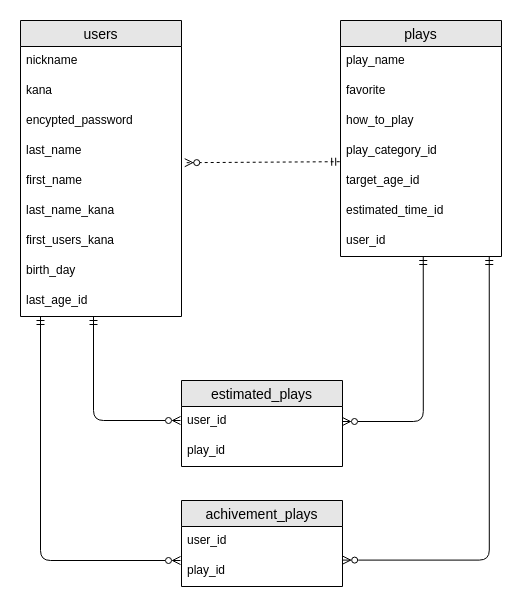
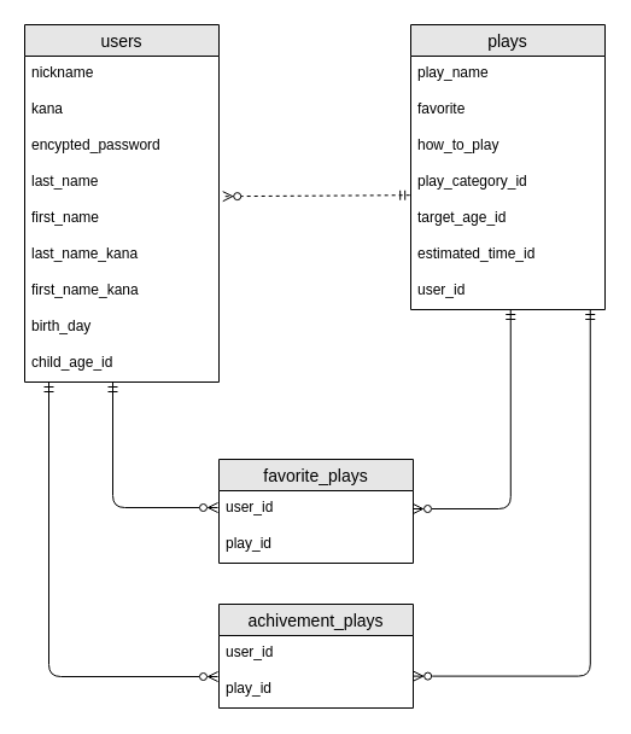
  <mxCell id="0" />
  <mxCell id="1" parent="0" />
  <mxCell id="2" value="users" style="swimlane;fontStyle=0;childLayout=stackLayout;horizontal=1;startSize=26;horizontalStack=0;resizeParent=1;resizeParentMax=0;resizeLast=0;collapsible=1;marginBottom=0;align=center;fontSize=14;fillColor=#E6E6E6;" parent="1" vertex="1"><mxGeometry x="20" y="20" width="161" height="296" as="geometry"><mxRectangle x="150" y="210" width="60" height="26" as="alternateBounds" /></mxGeometry></mxCell>
  <mxCell id="3" value="nickname" style="text;strokeColor=none;fillColor=none;spacingLeft=4;spacingRight=4;overflow=hidden;rotatable=0;points=[[0,0.5],[1,0.5]];portConstraint=eastwest;fontSize=12;" parent="2" vertex="1"><mxGeometry y="26" width="161" height="30" as="geometry" /></mxCell>
  <mxCell id="4" value="kana" style="text;strokeColor=none;fillColor=none;spacingLeft=4;spacingRight=4;overflow=hidden;rotatable=0;points=[[0,0.5],[1,0.5]];portConstraint=eastwest;fontSize=12;" parent="2" vertex="1"><mxGeometry y="56" width="161" height="30" as="geometry" /></mxCell>
  <mxCell id="5" value="encypted_password" style="text;strokeColor=none;fillColor=none;spacingLeft=4;spacingRight=4;overflow=hidden;rotatable=0;points=[[0,0.5],[1,0.5]];portConstraint=eastwest;fontSize=12;" parent="2" vertex="1"><mxGeometry y="86" width="161" height="30" as="geometry" /></mxCell>
  <mxCell id="6" value="last_name" style="text;strokeColor=none;fillColor=none;spacingLeft=4;spacingRight=4;overflow=hidden;rotatable=0;points=[[0,0.5],[1,0.5]];portConstraint=eastwest;fontSize=12;" parent="2" vertex="1"><mxGeometry y="116" width="161" height="30" as="geometry" /></mxCell>
  <mxCell id="7" value="first_name" style="text;strokeColor=none;fillColor=none;spacingLeft=4;spacingRight=4;overflow=hidden;rotatable=0;points=[[0,0.5],[1,0.5]];portConstraint=eastwest;fontSize=12;" parent="2" vertex="1"><mxGeometry y="146" width="161" height="30" as="geometry" /></mxCell>
  <mxCell id="8" value="last_name_kana" style="text;strokeColor=none;fillColor=none;spacingLeft=4;spacingRight=4;overflow=hidden;rotatable=0;points=[[0,0.5],[1,0.5]];portConstraint=eastwest;fontSize=12;" parent="2" vertex="1"><mxGeometry y="176" width="161" height="30" as="geometry" /></mxCell>
- <mxCell id="9" value="first_users_kana" style="text;strokeColor=none;fillColor=none;spacingLeft=4;spacingRight=4;overflow=hidden;rotatable=0;points=[[0,0.5],[1,0.5]];portConstraint=eastwest;fontSize=12;" parent="2" vertex="1"><mxGeometry y="206" width="161" height="30" as="geometry" /></mxCell>
+ <mxCell id="9" value="first_name_kana" style="text;strokeColor=none;fillColor=none;spacingLeft=4;spacingRight=4;overflow=hidden;rotatable=0;points=[[0,0.5],[1,0.5]];portConstraint=eastwest;fontSize=12;" parent="2" vertex="1"><mxGeometry y="206" width="161" height="30" as="geometry" /></mxCell>
  <mxCell id="10" value="birth_day" style="text;strokeColor=none;fillColor=none;spacingLeft=4;spacingRight=4;overflow=hidden;rotatable=0;points=[[0,0.5],[1,0.5]];portConstraint=eastwest;fontSize=12;" parent="2" vertex="1"><mxGeometry y="236" width="161" height="30" as="geometry" /></mxCell>
- <mxCell id="11" value="last_age_id" style="text;strokeColor=none;fillColor=none;spacingLeft=4;spacingRight=4;overflow=hidden;rotatable=0;points=[[0,0.5],[1,0.5]];portConstraint=eastwest;fontSize=12;" parent="2" vertex="1"><mxGeometry y="266" width="161" height="30" as="geometry" /></mxCell>
+ <mxCell id="11" value="child_age_id" style="text;strokeColor=none;fillColor=none;spacingLeft=4;spacingRight=4;overflow=hidden;rotatable=0;points=[[0,0.5],[1,0.5]];portConstraint=eastwest;fontSize=12;" parent="2" vertex="1"><mxGeometry y="266" width="161" height="30" as="geometry" /></mxCell>
  <mxCell id="12" value="plays" style="swimlane;fontStyle=0;childLayout=stackLayout;horizontal=1;startSize=26;horizontalStack=0;resizeParent=1;resizeParentMax=0;resizeLast=0;collapsible=1;marginBottom=0;align=center;fontSize=14;fillColor=#E6E6E6;" parent="1" vertex="1"><mxGeometry x="340" y="20" width="161" height="236" as="geometry"><mxRectangle x="150" y="210" width="60" height="26" as="alternateBounds" /></mxGeometry></mxCell>
  <mxCell id="13" value="play_name" style="text;strokeColor=none;fillColor=none;spacingLeft=4;spacingRight=4;overflow=hidden;rotatable=0;points=[[0,0.5],[1,0.5]];portConstraint=eastwest;fontSize=12;" parent="12" vertex="1"><mxGeometry y="26" width="161" height="30" as="geometry" /></mxCell>
  <mxCell id="14" value="favorite" style="text;strokeColor=none;fillColor=none;spacingLeft=4;spacingRight=4;overflow=hidden;rotatable=0;points=[[0,0.5],[1,0.5]];portConstraint=eastwest;fontSize=12;" parent="12" vertex="1"><mxGeometry y="56" width="161" height="30" as="geometry" /></mxCell>
  <mxCell id="15" value="how_to_play" style="text;strokeColor=none;fillColor=none;spacingLeft=4;spacingRight=4;overflow=hidden;rotatable=0;points=[[0,0.5],[1,0.5]];portConstraint=eastwest;fontSize=12;" parent="12" vertex="1"><mxGeometry y="86" width="161" height="30" as="geometry" /></mxCell>
  <mxCell id="16" value="play_category_id" style="text;strokeColor=none;fillColor=none;spacingLeft=4;spacingRight=4;overflow=hidden;rotatable=0;points=[[0,0.5],[1,0.5]];portConstraint=eastwest;fontSize=12;" parent="12" vertex="1"><mxGeometry y="116" width="161" height="30" as="geometry" /></mxCell>
  <mxCell id="17" value="target_age_id" style="text;strokeColor=none;fillColor=none;spacingLeft=4;spacingRight=4;overflow=hidden;rotatable=0;points=[[0,0.5],[1,0.5]];portConstraint=eastwest;fontSize=12;" parent="12" vertex="1"><mxGeometry y="146" width="161" height="30" as="geometry" /></mxCell>
  <mxCell id="18" value="estimated_time_id" style="text;strokeColor=none;fillColor=none;spacingLeft=4;spacingRight=4;overflow=hidden;rotatable=0;points=[[0,0.5],[1,0.5]];portConstraint=eastwest;fontSize=12;" parent="12" vertex="1"><mxGeometry y="176" width="161" height="30" as="geometry" /></mxCell>
  <mxCell id="19" value="user_id" style="text;strokeColor=none;fillColor=none;spacingLeft=4;spacingRight=4;overflow=hidden;rotatable=0;points=[[0,0.5],[1,0.5]];portConstraint=eastwest;fontSize=12;" parent="12" vertex="1"><mxGeometry y="206" width="161" height="30" as="geometry" /></mxCell>
  <mxCell id="20" value="" style="fontSize=12;html=1;endArrow=ERzeroToMany;startArrow=ERmandOne;exitX=-0.005;exitY=0.84;exitDx=0;exitDy=0;exitPerimeter=0;entryX=1.02;entryY=0.873;entryDx=0;entryDy=0;entryPerimeter=0;dashed=1;" parent="1" source="16" target="6" edge="1"><mxGeometry width="100" height="100" relative="1" as="geometry"><mxPoint x="340.516" y="145.39" as="sourcePoint" /><mxPoint x="339.999" y="316" as="targetPoint" /></mxGeometry></mxCell>
- <mxCell id="21" value="estimated_plays" style="swimlane;fontStyle=0;childLayout=stackLayout;horizontal=1;startSize=26;horizontalStack=0;resizeParent=1;resizeParentMax=0;resizeLast=0;collapsible=1;marginBottom=0;align=center;fontSize=14;fillColor=#E6E6E6;" parent="1" vertex="1"><mxGeometry x="181" y="380" width="161" height="86" as="geometry"><mxRectangle x="150" y="210" width="60" height="26" as="alternateBounds" /></mxGeometry></mxCell>
+ <mxCell id="21" value="favorite_plays" style="swimlane;fontStyle=0;childLayout=stackLayout;horizontal=1;startSize=26;horizontalStack=0;resizeParent=1;resizeParentMax=0;resizeLast=0;collapsible=1;marginBottom=0;align=center;fontSize=14;fillColor=#E6E6E6;" parent="1" vertex="1"><mxGeometry x="181" y="380" width="161" height="86" as="geometry"><mxRectangle x="150" y="210" width="60" height="26" as="alternateBounds" /></mxGeometry></mxCell>
  <mxCell id="22" value="user_id" style="text;strokeColor=none;fillColor=none;spacingLeft=4;spacingRight=4;overflow=hidden;rotatable=0;points=[[0,0.5],[1,0.5]];portConstraint=eastwest;fontSize=12;" parent="21" vertex="1"><mxGeometry y="26" width="161" height="30" as="geometry" /></mxCell>
  <mxCell id="23" value="play_id" style="text;strokeColor=none;fillColor=none;spacingLeft=4;spacingRight=4;overflow=hidden;rotatable=0;points=[[0,0.5],[1,0.5]];portConstraint=eastwest;fontSize=12;" parent="21" vertex="1"><mxGeometry y="56" width="161" height="30" as="geometry" /></mxCell>
  <mxCell id="24" value="" style="edgeStyle=orthogonalEdgeStyle;fontSize=12;html=1;endArrow=ERmandOne;startArrow=ERzeroToMany;startFill=0;exitX=1;exitY=0.5;exitDx=0;exitDy=0;entryX=0.514;entryY=1;entryDx=0;entryDy=0;entryPerimeter=0;" parent="1" source="22" edge="1" target="19"><mxGeometry width="100" height="100" relative="1" as="geometry"><mxPoint x="220" y="440" as="sourcePoint" /><mxPoint x="420" y="260" as="targetPoint" /></mxGeometry></mxCell>
  <mxCell id="25" value="" style="edgeStyle=orthogonalEdgeStyle;fontSize=12;html=1;endArrow=ERmandOne;startArrow=ERzeroToMany;startFill=0;" parent="1" target="11" edge="1"><mxGeometry width="100" height="100" relative="1" as="geometry"><mxPoint x="180" y="420" as="sourcePoint" /><mxPoint x="149.5" y="355.5" as="targetPoint" /><Array as="points"><mxPoint x="93" y="420" /></Array></mxGeometry></mxCell>
  <mxCell id="26" value="achivement_plays" style="swimlane;fontStyle=0;childLayout=stackLayout;horizontal=1;startSize=26;horizontalStack=0;resizeParent=1;resizeParentMax=0;resizeLast=0;collapsible=1;marginBottom=0;align=center;fontSize=14;fillColor=#E6E6E6;" parent="1" vertex="1"><mxGeometry x="181" y="500" width="161" height="86" as="geometry"><mxRectangle x="150" y="210" width="60" height="26" as="alternateBounds" /></mxGeometry></mxCell>
  <mxCell id="27" value="user_id" style="text;strokeColor=none;fillColor=none;spacingLeft=4;spacingRight=4;overflow=hidden;rotatable=0;points=[[0,0.5],[1,0.5]];portConstraint=eastwest;fontSize=12;" parent="26" vertex="1"><mxGeometry y="26" width="161" height="30" as="geometry" /></mxCell>
  <mxCell id="28" value="play_id" style="text;strokeColor=none;fillColor=none;spacingLeft=4;spacingRight=4;overflow=hidden;rotatable=0;points=[[0,0.5],[1,0.5]];portConstraint=eastwest;fontSize=12;" parent="26" vertex="1"><mxGeometry y="56" width="161" height="30" as="geometry" /></mxCell>
  <mxCell id="29" value="" style="edgeStyle=orthogonalEdgeStyle;fontSize=12;html=1;endArrow=ERmandOne;startArrow=ERzeroToMany;entryX=0.452;entryY=1.087;entryDx=0;entryDy=0;startFill=0;entryPerimeter=0;" parent="1" edge="1"><mxGeometry width="100" height="100" relative="1" as="geometry"><mxPoint x="180" y="560" as="sourcePoint" /><mxPoint x="40.002" y="316" as="targetPoint" /><Array as="points"><mxPoint x="40" y="560" /></Array></mxGeometry></mxCell>
  <mxCell id="30" value="" style="edgeStyle=orthogonalEdgeStyle;fontSize=12;html=1;endArrow=ERmandOne;startArrow=ERzeroToMany;entryX=0.924;entryY=1;entryDx=0;entryDy=0;startFill=0;exitX=1.001;exitY=0.12;exitDx=0;exitDy=0;exitPerimeter=0;entryPerimeter=0;" parent="1" source="28" edge="1" target="19"><mxGeometry width="100" height="100" relative="1" as="geometry"><mxPoint x="410" y="421" as="sourcePoint" /><mxPoint x="487.5" y="286" as="targetPoint" /><Array as="points"><mxPoint x="489" y="560" /></Array></mxGeometry></mxCell>
